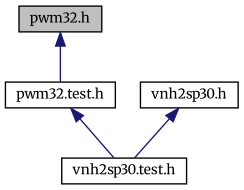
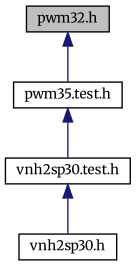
  digraph {
    fontname=Merriweather
    node [color=black fillcolor=white fontname=Merriweather fontsize=10 shape=record style=filled]
    edge [color=midnightblue dir=back fontname=Merriweather fontsize=10 labelfontname=Helvetica labelfontsize=10 style=solid]
    n1 [fillcolor=grey75 fontcolor=black height=0.2 label="pwm32.h" width=0.4]
-   n2 [height=0.2 label="pwm32.test.h" width=0.4]
+   n2 [height=0.2 label="pwm35.test.h" width=0.4]
    n3 [height=0.2 label="vnh2sp30.test.h" width=0.4]
    n4 [height=0.2 label="vnh2sp30.h" width=0.4]
    n1 -> n2
    n2 -> n3
-   n4 -> n3
+   n3 -> n4
  }
